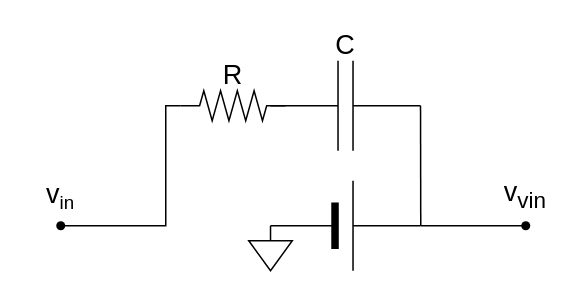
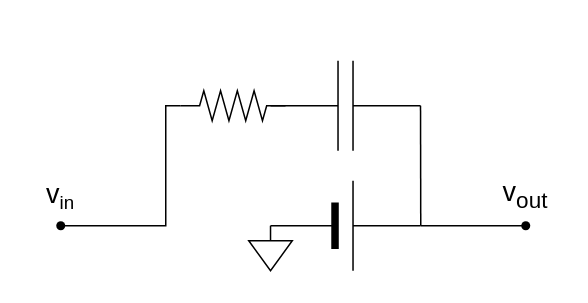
  <mxCell id="0" />
  <mxCell id="1" parent="0" />
  <mxCell id="2" value="" style="verticalLabelPosition=bottom;shadow=0;dashed=0;align=center;fillColor=#000000;html=1;verticalAlign=top;strokeWidth=1;shape=mxgraph.electrical.miscellaneous.monocell_battery;" vertex="1" parent="1"><mxGeometry x="179.85" y="120" width="100" height="60" as="geometry" /></mxCell>
  <mxCell id="3" value="" style="pointerEvents=1;verticalLabelPosition=bottom;shadow=0;dashed=0;align=center;html=1;verticalAlign=top;shape=mxgraph.electrical.capacitors.capacitor_1;" vertex="1" parent="1"><mxGeometry x="179.85" y="40" width="100" height="60" as="geometry" /></mxCell>
  <mxCell id="4" value="" style="pointerEvents=1;verticalLabelPosition=bottom;shadow=0;dashed=0;align=center;html=1;verticalAlign=top;shape=mxgraph.electrical.resistors.resistor_2;rotation=0;" vertex="1" parent="1"><mxGeometry x="120" y="60" width="69.85" height="20" as="geometry" /></mxCell>
  <mxCell id="5" value="" style="pointerEvents=1;verticalLabelPosition=bottom;shadow=0;dashed=0;align=center;html=1;verticalAlign=top;shape=mxgraph.electrical.signal_sources.signal_ground;" vertex="1" parent="1"><mxGeometry x="165.35" y="150" width="29" height="30" as="geometry" /></mxCell>
  <mxCell id="6" value="" style="endArrow=none;html=1;rounded=0;exitX=1;exitY=0.5;exitDx=0;exitDy=0;exitPerimeter=0;" edge="1" parent="1" source="3"><mxGeometry width="50" height="50" relative="1" as="geometry"><mxPoint x="430" y="-270" as="sourcePoint" /><mxPoint x="280" y="150" as="targetPoint" /></mxGeometry></mxCell>
  <mxCell id="7" value="" style="endArrow=none;html=1;rounded=0;entryX=0;entryY=0.5;entryDx=0;entryDy=0;entryPerimeter=0;" edge="1" parent="1" target="4"><mxGeometry width="50" height="50" relative="1" as="geometry"><mxPoint x="40" y="150" as="sourcePoint" /><mxPoint x="110" y="70" as="targetPoint" /><Array as="points"><mxPoint x="110" y="150" /><mxPoint x="110" y="70" /></Array></mxGeometry></mxCell>
  <mxCell id="8" value="" style="endArrow=none;html=1;rounded=0;" edge="1" parent="1"><mxGeometry width="50" height="50" relative="1" as="geometry"><mxPoint x="350" y="150" as="sourcePoint" /><mxPoint x="280" y="150" as="targetPoint" /></mxGeometry></mxCell>
  <mxCell id="9" value="" style="shape=waypoint;sketch=0;fillStyle=solid;size=6;pointerEvents=1;points=[];fillColor=none;resizable=0;rotatable=0;perimeter=centerPerimeter;snapToPoint=1;" vertex="1" parent="1"><mxGeometry x="20" y="130" width="40" height="40" as="geometry" /></mxCell>
  <mxCell id="10" value="" style="shape=waypoint;sketch=0;fillStyle=solid;size=6;pointerEvents=1;points=[];fillColor=none;resizable=0;rotatable=0;perimeter=centerPerimeter;snapToPoint=1;" vertex="1" parent="1"><mxGeometry x="330" y="130" width="40" height="40" as="geometry" /></mxCell>
  <mxCell id="11" value="&lt;font style=&quot;font-size: 18px;&quot;&gt;v&lt;/font&gt;&lt;font style=&quot;font-size: 15px;&quot;&gt;&lt;sub&gt;in&lt;/sub&gt;&lt;/font&gt;" style="text;html=1;strokeColor=none;fillColor=none;align=center;verticalAlign=middle;whiteSpace=wrap;rounded=0;" vertex="1" parent="1"><mxGeometry x="30" y="120" width="20" height="20" as="geometry" /></mxCell>
- <mxCell id="12" value="&lt;font style=&quot;font-size: 18px;&quot;&gt;v&lt;sub&gt;vin&lt;/sub&gt;&lt;/font&gt;" style="text;html=1;strokeColor=none;fillColor=none;align=center;verticalAlign=middle;whiteSpace=wrap;rounded=0;" vertex="1" parent="1"><mxGeometry x="340" y="120" width="20" height="20" as="geometry" /></mxCell>
- <mxCell id="13" value="&lt;font style=&quot;font-size: 18px;&quot;&gt;R&lt;/font&gt;" style="text;html=1;strokeColor=none;fillColor=none;align=center;verticalAlign=middle;whiteSpace=wrap;rounded=0;" vertex="1" parent="1"><mxGeometry x="144.93" y="40" width="20" height="20" as="geometry" /></mxCell>
- <mxCell id="14" value="&lt;font style=&quot;font-size: 18px;&quot;&gt;C&lt;/font&gt;" style="text;html=1;strokeColor=none;fillColor=none;align=center;verticalAlign=middle;whiteSpace=wrap;rounded=0;" vertex="1" parent="1"><mxGeometry x="219.85" y="20" width="20" height="20" as="geometry" /></mxCell>
+ <mxCell id="12" value="&lt;font style=&quot;font-size: 18px;&quot;&gt;v&lt;sub&gt;out&lt;/sub&gt;&lt;/font&gt;" style="text;html=1;strokeColor=none;fillColor=none;align=center;verticalAlign=middle;whiteSpace=wrap;rounded=0;" vertex="1" parent="1"><mxGeometry x="340" y="120" width="20" height="20" as="geometry" /></mxCell>
